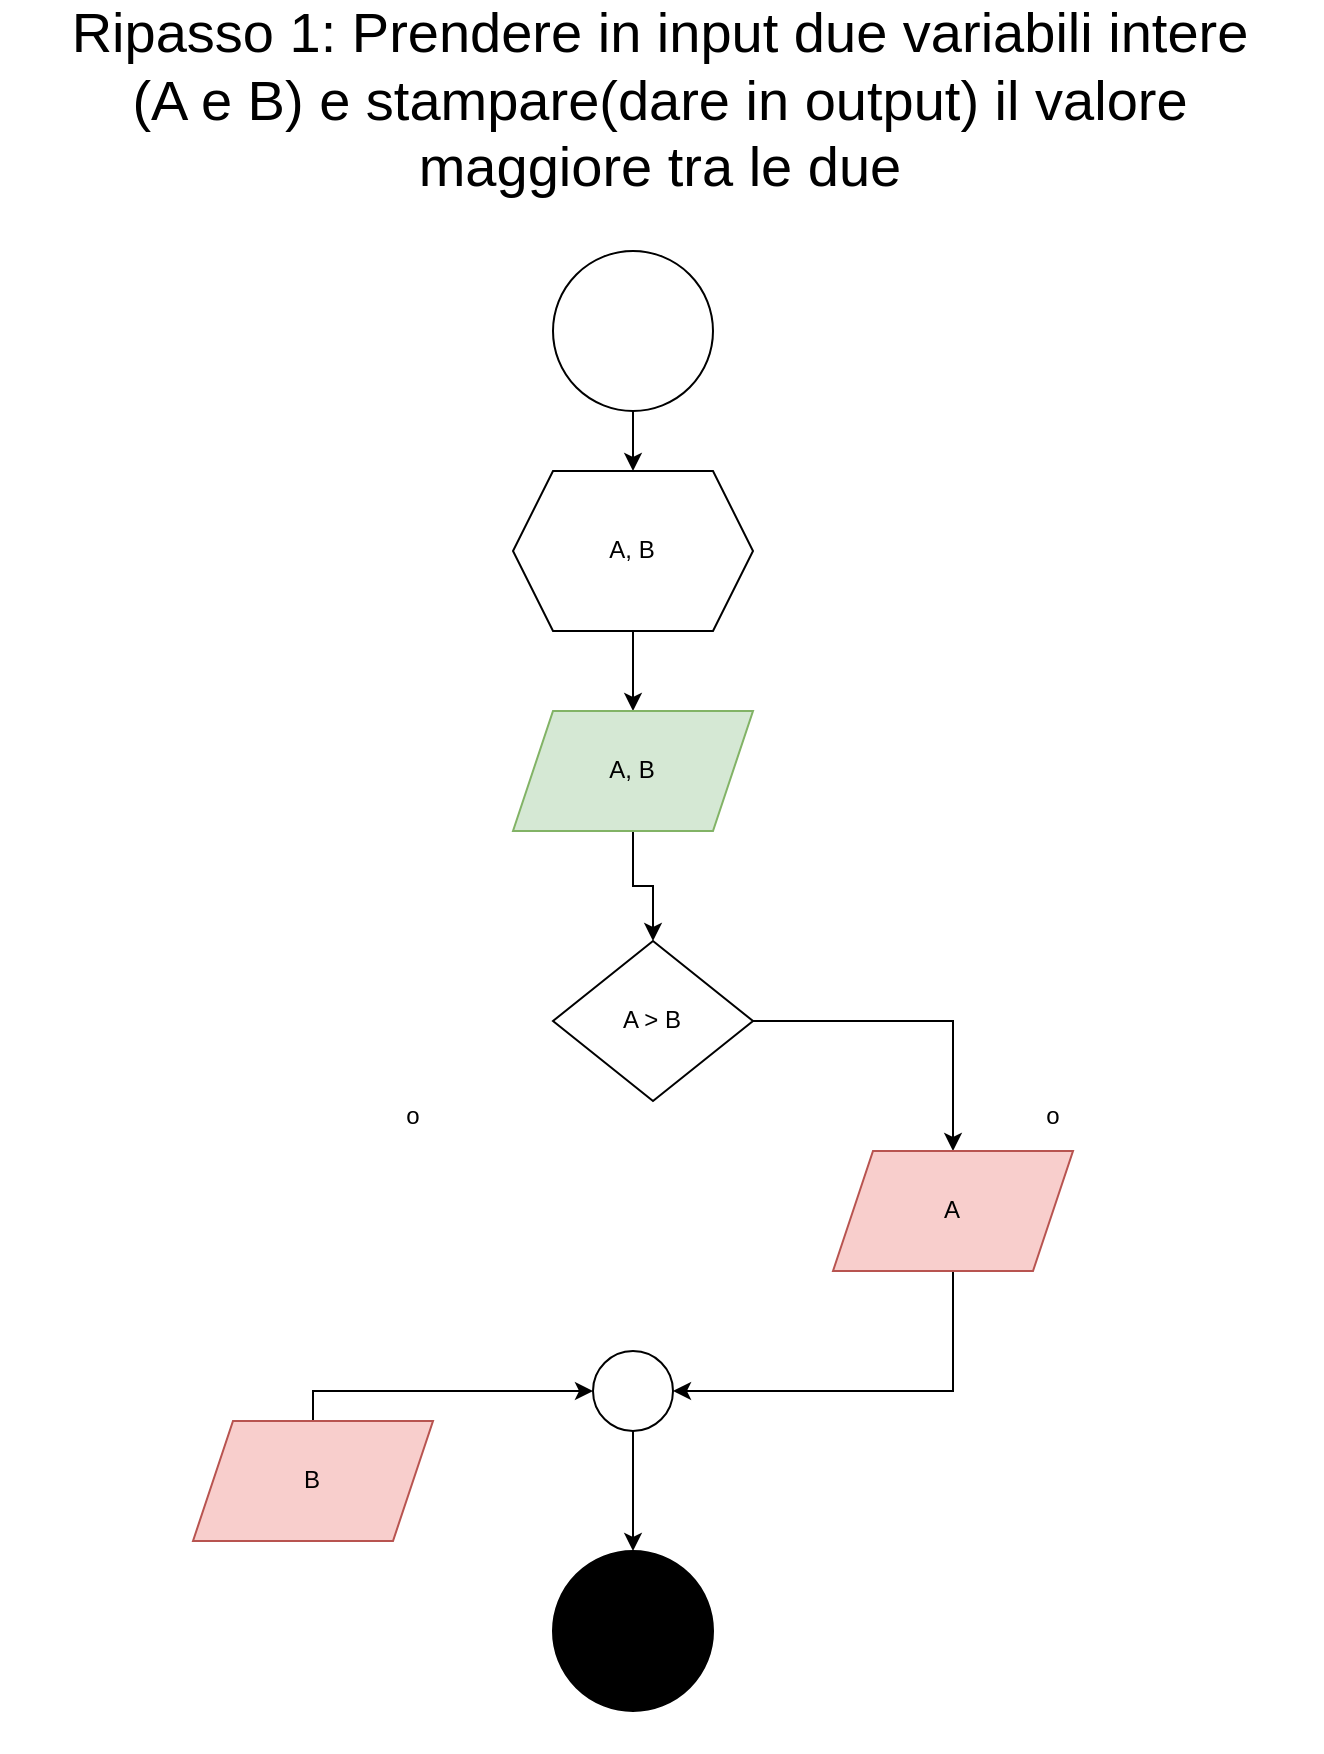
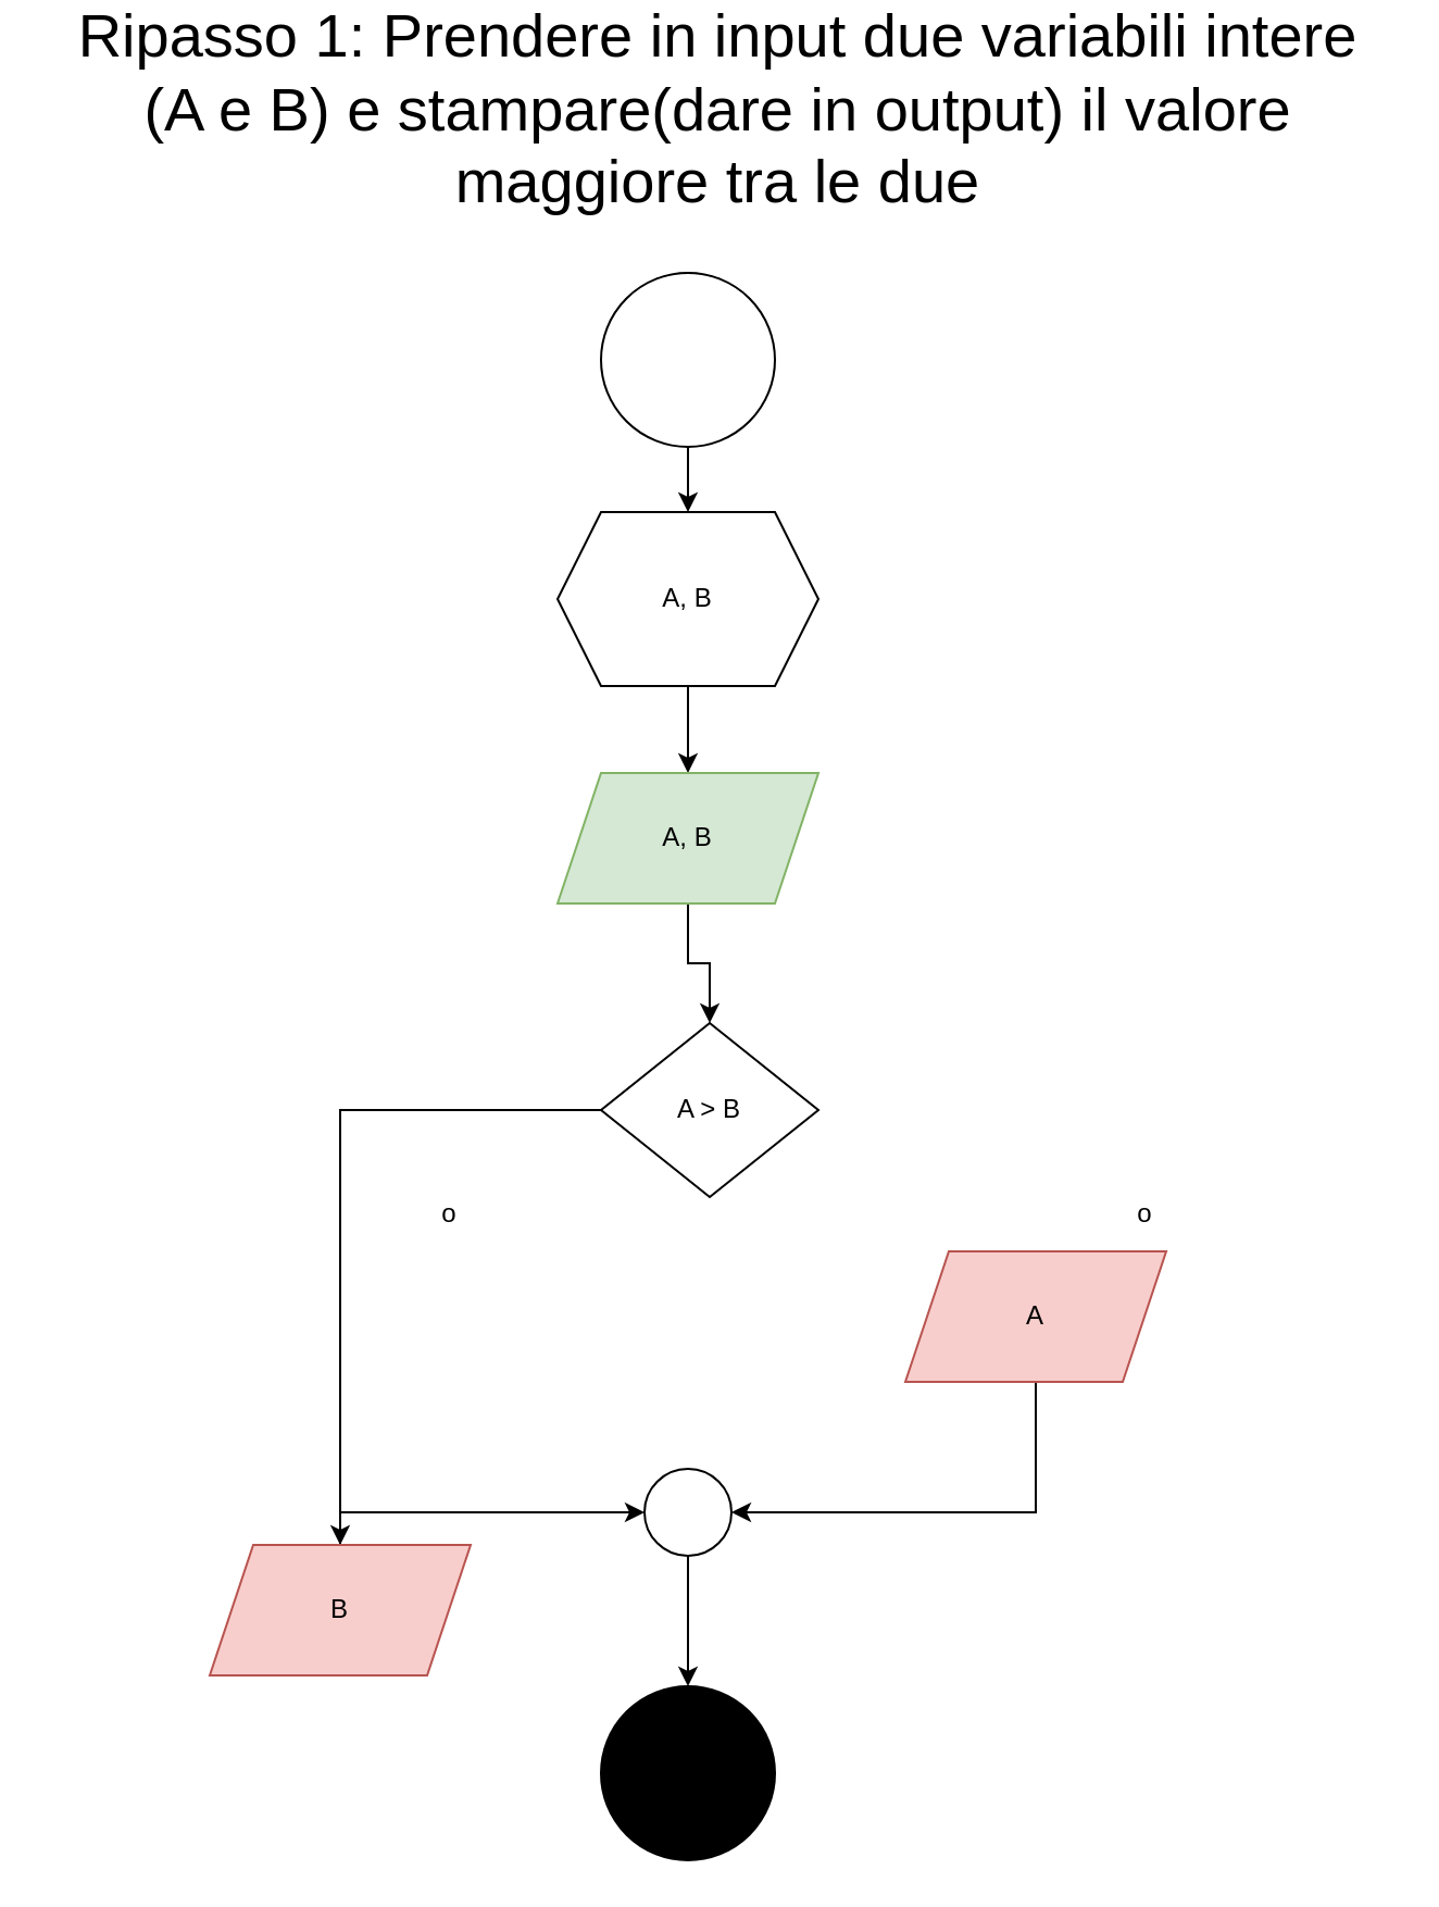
  <mxCell id="0" />
  <mxCell id="1" parent="0" />
  <mxCell id="2" value="" style="edgeStyle=orthogonalEdgeStyle;rounded=0;orthogonalLoop=1;jettySize=auto;html=1;" edge="1" parent="1" source="3" target="6"><mxGeometry relative="1" as="geometry" /></mxCell>
  <mxCell id="3" value="" style="ellipse;whiteSpace=wrap;html=1;aspect=fixed;" vertex="1" parent="1"><mxGeometry x="276" y="110" width="80" height="80" as="geometry" /></mxCell>
  <mxCell id="4" value="Ripasso 1: Prendere in input due variabili intere (A e B) e stampare(dare in output) il valore maggiore tra le due" style="text;html=1;align=center;verticalAlign=middle;whiteSpace=wrap;rounded=0;fontSize=28;" vertex="1" parent="1"><mxGeometry x="20" y="20" width="620" height="30" as="geometry" /></mxCell>
  <mxCell id="5" value="" style="edgeStyle=orthogonalEdgeStyle;rounded=0;orthogonalLoop=1;jettySize=auto;html=1;" edge="1" parent="1" source="6" target="8"><mxGeometry relative="1" as="geometry" /></mxCell>
  <mxCell id="6" value="A, B" style="shape=hexagon;perimeter=hexagonPerimeter2;whiteSpace=wrap;html=1;fixedSize=1;" vertex="1" parent="1"><mxGeometry x="256" y="220" width="120" height="80" as="geometry" /></mxCell>
  <mxCell id="7" value="" style="edgeStyle=orthogonalEdgeStyle;rounded=0;orthogonalLoop=1;jettySize=auto;html=1;" edge="1" parent="1" source="8" target="11"><mxGeometry relative="1" as="geometry" /></mxCell>
  <mxCell id="8" value="A, B" style="shape=parallelogram;perimeter=parallelogramPerimeter;whiteSpace=wrap;html=1;fixedSize=1;fillColor=#d5e8d4;strokeColor=#82b366;" vertex="1" parent="1"><mxGeometry x="256" y="340" width="120" height="60" as="geometry" /></mxCell>
- <mxCell id="9" value="" style="edgeStyle=orthogonalEdgeStyle;rounded=0;orthogonalLoop=1;jettySize=auto;html=1;" edge="1" parent="1" source="11" target="13"><mxGeometry relative="1" as="geometry" /></mxCell>
+ <mxCell id="10" value="" style="edgeStyle=orthogonalEdgeStyle;rounded=0;orthogonalLoop=1;jettySize=auto;html=1;" edge="1" parent="1" source="11" target="15"><mxGeometry relative="1" as="geometry" /></mxCell>
  <mxCell id="11" value="A &amp;gt; B" style="rhombus;whiteSpace=wrap;html=1;" vertex="1" parent="1"><mxGeometry x="276" y="455" width="100" height="80" as="geometry" /></mxCell>
  <mxCell id="12" style="edgeStyle=orthogonalEdgeStyle;rounded=0;orthogonalLoop=1;jettySize=auto;html=1;entryX=1;entryY=0.5;entryDx=0;entryDy=0;" edge="1" parent="1" source="13" target="17"><mxGeometry relative="1" as="geometry"><Array as="points"><mxPoint x="476" y="680" /></Array></mxGeometry></mxCell>
  <mxCell id="13" value="A" style="shape=parallelogram;perimeter=parallelogramPerimeter;whiteSpace=wrap;html=1;fixedSize=1;fillColor=#f8cecc;strokeColor=#b85450;" vertex="1" parent="1"><mxGeometry x="416" y="560" width="120" height="60" as="geometry" /></mxCell>
  <mxCell id="14" value="" style="edgeStyle=orthogonalEdgeStyle;rounded=0;orthogonalLoop=1;jettySize=auto;html=1;" edge="1" parent="1" source="15" target="17"><mxGeometry relative="1" as="geometry"><Array as="points"><mxPoint x="156" y="680" /></Array></mxGeometry></mxCell>
  <mxCell id="15" value="B" style="shape=parallelogram;perimeter=parallelogramPerimeter;whiteSpace=wrap;html=1;fixedSize=1;fillColor=#f8cecc;strokeColor=#b85450;" vertex="1" parent="1"><mxGeometry x="96" y="695" width="120" height="60" as="geometry" /></mxCell>
  <mxCell id="16" value="" style="edgeStyle=orthogonalEdgeStyle;rounded=0;orthogonalLoop=1;jettySize=auto;html=1;" edge="1" parent="1" source="17" target="18"><mxGeometry relative="1" as="geometry" /></mxCell>
  <mxCell id="17" value="" style="ellipse;whiteSpace=wrap;html=1;" vertex="1" parent="1"><mxGeometry x="296" y="660" width="40" height="40" as="geometry" /></mxCell>
  <mxCell id="18" value="" style="ellipse;whiteSpace=wrap;html=1;fillColor=#000000;" vertex="1" parent="1"><mxGeometry x="276" y="760" width="80" height="80" as="geometry" /></mxCell>
  <mxCell id="19" value="o" style="text;html=1;align=center;verticalAlign=middle;resizable=0;points=[];autosize=1;strokeColor=none;fillColor=none;" vertex="1" parent="1"><mxGeometry x="511" y="528" width="30" height="30" as="geometry" /></mxCell>
  <mxCell id="20" value="o" style="text;html=1;align=center;verticalAlign=middle;resizable=0;points=[];autosize=1;strokeColor=none;fillColor=none;" vertex="1" parent="1"><mxGeometry x="191" y="528" width="30" height="30" as="geometry" /></mxCell>
